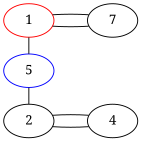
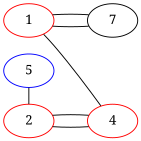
  graph {
    fontname="Noto Serif"
    rankdir=LR
    node [fontname="Noto Serif"]
    edge [fontname="Noto Serif"]
    1 [color=red]
-   2 [color=black]
+   2 [color=red]
    5 [color=blue]
    n4 [label=7]
-   4
+   4 [color=red]
    subgraph sub_1 {
      rank=same
      1
      2
      5
    }
-   1 -- 5
+   1 -- 4
    1 -- n4
    2 -- 4
    5 -- 2
    n4 -- 1
    4 -- 2
  }
